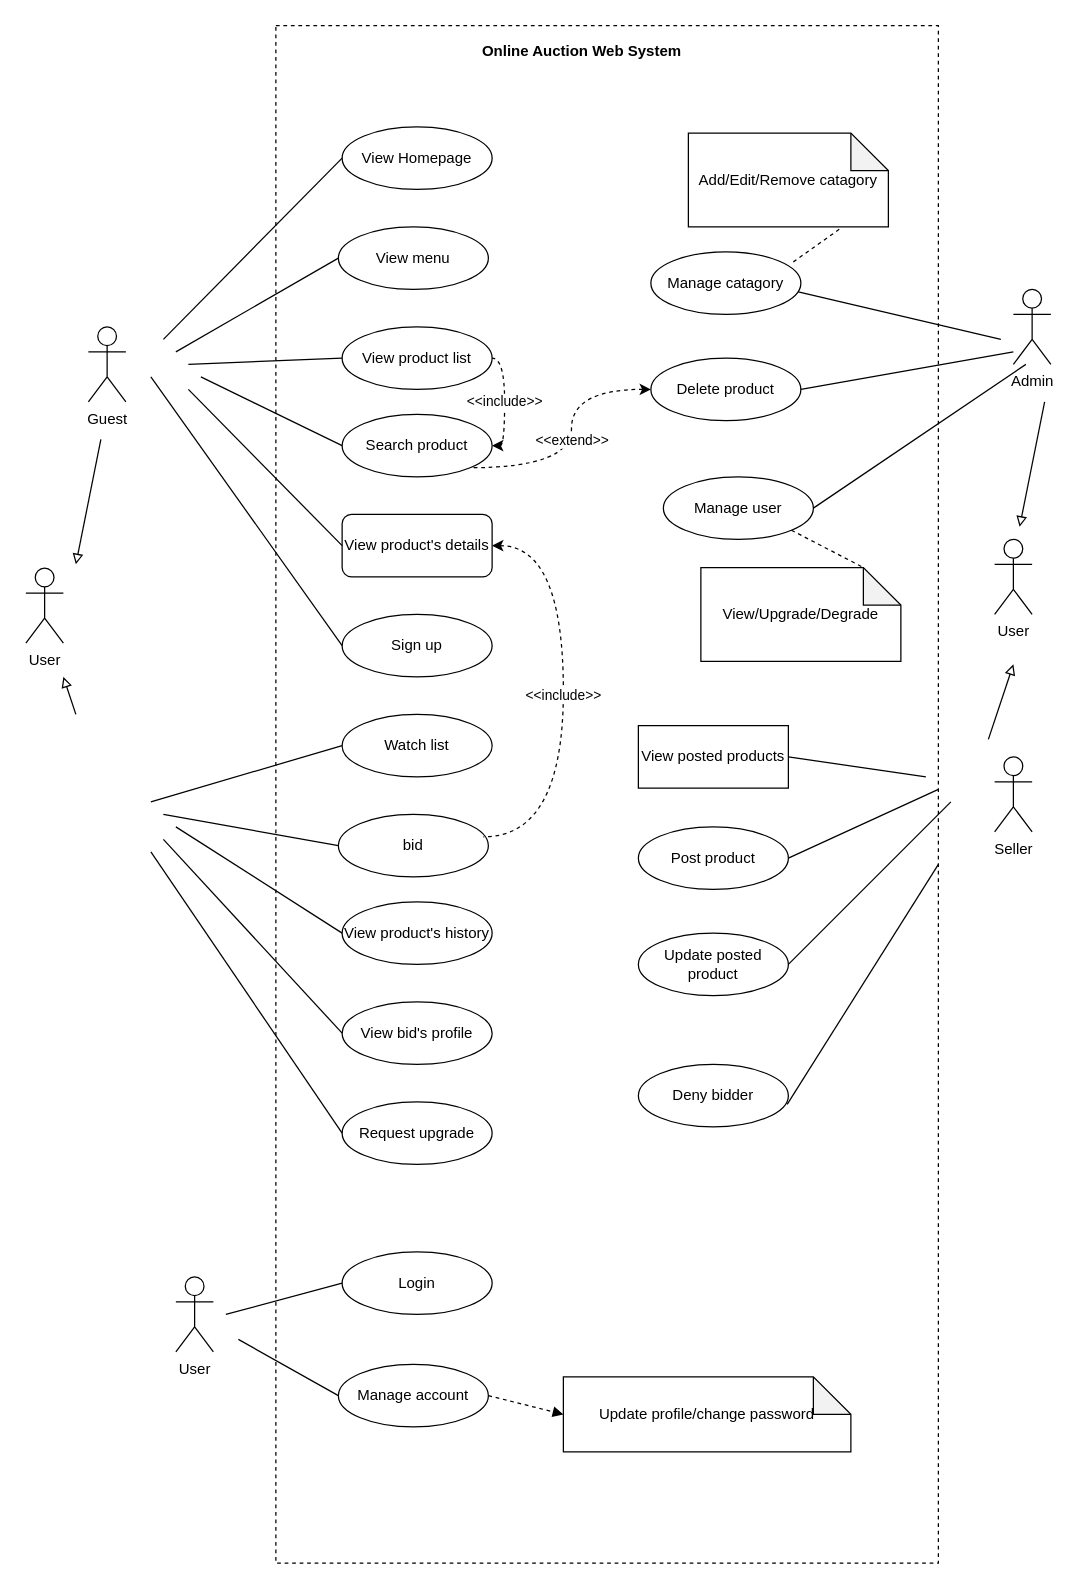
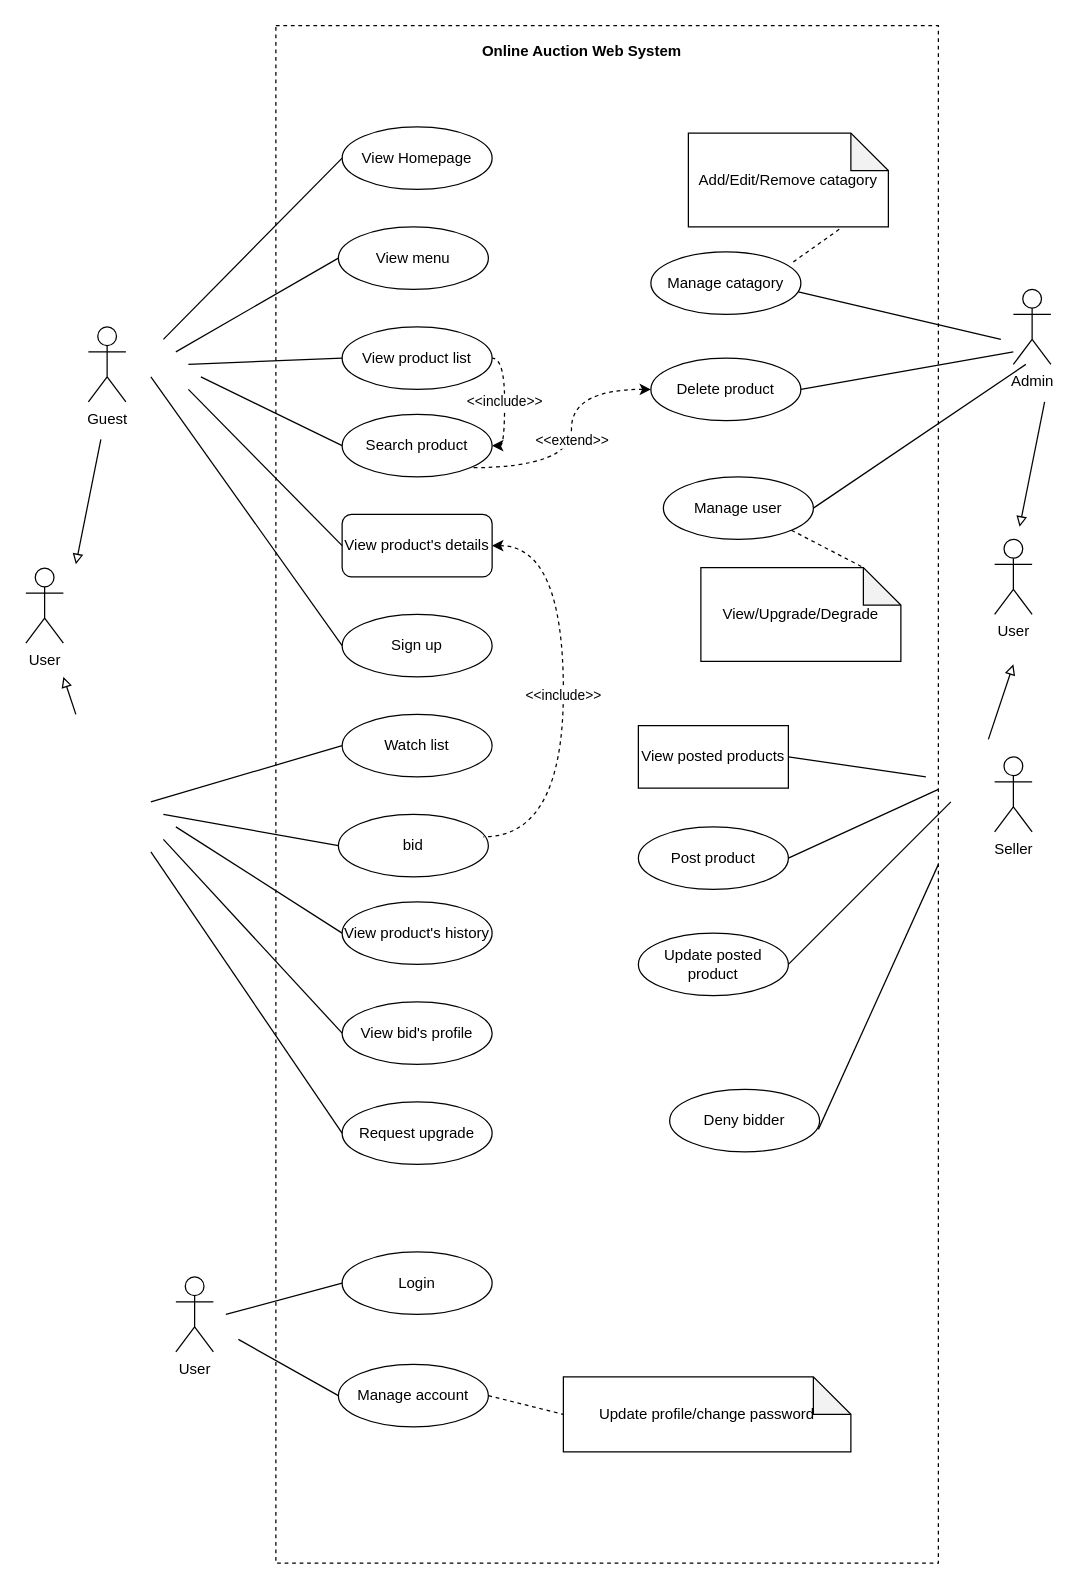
  <mxCell id="0" />
  <mxCell id="1" parent="0" />
  <mxCell id="2" value="Guest&lt;br&gt;" style="shape=umlActor;verticalLabelPosition=bottom;labelBackgroundColor=#ffffff;verticalAlign=top;html=1;outlineConnect=0;" vertex="1" parent="1"><mxGeometry x="70" y="261" width="30" height="60" as="geometry" /></mxCell>
  <mxCell id="3" value="View menu" style="ellipse;whiteSpace=wrap;html=1;" vertex="1" parent="1"><mxGeometry x="270" y="181" width="120" height="50" as="geometry" /></mxCell>
  <mxCell id="4" value="View Homepage" style="ellipse;whiteSpace=wrap;html=1;" vertex="1" parent="1"><mxGeometry x="273" y="101" width="120" height="50" as="geometry" /></mxCell>
  <mxCell id="5" value="View product list" style="ellipse;whiteSpace=wrap;html=1;" vertex="1" parent="1"><mxGeometry x="273" y="261" width="120" height="50" as="geometry" /></mxCell>
  <mxCell id="6" value="Search product" style="ellipse;whiteSpace=wrap;html=1;" vertex="1" parent="1"><mxGeometry x="273" y="331" width="120" height="50" as="geometry" /></mxCell>
  <mxCell id="7" value="View product's details" style="whiteSpace=wrap;html=1;rounded=1;" vertex="1" parent="1"><mxGeometry x="273" y="411" width="120" height="50" as="geometry" /></mxCell>
  <mxCell id="8" value="Sign up" style="ellipse;whiteSpace=wrap;html=1;" vertex="1" parent="1"><mxGeometry x="273" y="491" width="120" height="50" as="geometry" /></mxCell>
  <mxCell id="9" value="Watch list" style="ellipse;whiteSpace=wrap;html=1;" vertex="1" parent="1"><mxGeometry x="273" y="571" width="120" height="50" as="geometry" /></mxCell>
  <mxCell id="10" value="bid&lt;span style=&quot;color: rgba(0 , 0 , 0 , 0) ; font-family: monospace ; font-size: 0px ; white-space: nowrap&quot;&gt;%3CmxGraphModel%3E%3Croot%3E%3CmxCell%20id%3D%220%22%2F%3E%3CmxCell%20id%3D%221%22%20parent%3D%220%22%2F%3E%3CmxCell%20id%3D%222%22%20value%3D%22Watch%20list%22%20style%3D%22ellipse%3BwhiteSpace%3Dwrap%3Bhtml%3D1%3B%22%20vertex%3D%221%22%20parent%3D%221%22%3E%3CmxGeometry%20x%3D%22560%22%20y%3D%2250%22%20width%3D%22120%22%20height%3D%2250%22%20as%3D%22geometry%22%2F%3E%3C%2FmxCell%3E%3C%2Froot%3E%3C%2FmxGraphModel%3E&lt;/span&gt;" style="ellipse;whiteSpace=wrap;html=1;" vertex="1" parent="1"><mxGeometry x="270" y="651" width="120" height="50" as="geometry" /></mxCell>
  <mxCell id="11" value="View product's history" style="ellipse;whiteSpace=wrap;html=1;" vertex="1" parent="1"><mxGeometry x="273" y="721" width="120" height="50" as="geometry" /></mxCell>
  <mxCell id="12" value="View bid's profile" style="ellipse;whiteSpace=wrap;html=1;" vertex="1" parent="1"><mxGeometry x="273" y="801" width="120" height="50" as="geometry" /></mxCell>
  <mxCell id="13" value="Request upgrade" style="ellipse;whiteSpace=wrap;html=1;" vertex="1" parent="1"><mxGeometry x="273" y="881" width="120" height="50" as="geometry" /></mxCell>
  <mxCell id="14" value="" style="endArrow=none;html=1;entryX=0;entryY=0.5;entryDx=0;entryDy=0;" edge="1" parent="1" target="8"><mxGeometry width="50" height="50" relative="1" as="geometry"><mxPoint x="120" y="301" as="sourcePoint" /><mxPoint x="270" y="511" as="targetPoint" /></mxGeometry></mxCell>
  <mxCell id="15" value="View posted products" style="whiteSpace=wrap;html=1;rounded=0;" vertex="1" parent="1"><mxGeometry x="510" y="580" width="120" height="50" as="geometry" /></mxCell>
  <mxCell id="16" value="Post product" style="ellipse;whiteSpace=wrap;html=1;" vertex="1" parent="1"><mxGeometry x="510" y="661" width="120" height="50" as="geometry" /></mxCell>
  <mxCell id="17" value="Update posted product" style="ellipse;whiteSpace=wrap;html=1;" vertex="1" parent="1"><mxGeometry x="510" y="746" width="120" height="50" as="geometry" /></mxCell>
- <mxCell id="18" value="Deny bidder" style="ellipse;whiteSpace=wrap;html=1;" vertex="1" parent="1"><mxGeometry x="510" y="851" width="120" height="50" as="geometry" /></mxCell>
+ <mxCell id="18" value="Deny bidder" style="ellipse;whiteSpace=wrap;html=1;" vertex="1" parent="1"><mxGeometry x="535" y="871" width="120" height="50" as="geometry" /></mxCell>
  <mxCell id="19" value="Seller" style="shape=umlActor;verticalLabelPosition=bottom;labelBackgroundColor=#ffffff;verticalAlign=top;html=1;outlineConnect=0;" vertex="1" parent="1"><mxGeometry x="795" y="605" width="30" height="60" as="geometry" /></mxCell>
  <mxCell id="20" value="" style="endArrow=none;html=1;entryX=1;entryY=0.5;entryDx=0;entryDy=0;" edge="1" parent="1" target="15"><mxGeometry width="50" height="50" relative="1" as="geometry"><mxPoint x="740" y="621" as="sourcePoint" /><mxPoint x="690" y="511" as="targetPoint" /></mxGeometry></mxCell>
  <mxCell id="21" value="Manage catagory" style="ellipse;whiteSpace=wrap;html=1;" vertex="1" parent="1"><mxGeometry x="520" y="201" width="120" height="50" as="geometry" /></mxCell>
  <mxCell id="22" value="Add/Edit/Remove catagory" style="shape=note;whiteSpace=wrap;html=1;backgroundOutline=1;darkOpacity=0.05;" vertex="1" parent="1"><mxGeometry x="550" y="106" width="160" height="75" as="geometry" /></mxCell>
  <mxCell id="23" value="" style="endArrow=none;dashed=1;html=1;exitX=0.95;exitY=0.16;exitDx=0;exitDy=0;exitPerimeter=0;entryX=0.763;entryY=1.013;entryDx=0;entryDy=0;entryPerimeter=0;" edge="1" parent="1" source="21" target="22"><mxGeometry width="50" height="50" relative="1" as="geometry"><mxPoint x="670" y="241" as="sourcePoint" /><mxPoint x="720" y="191" as="targetPoint" /></mxGeometry></mxCell>
  <mxCell id="24" value="Delete product" style="ellipse;whiteSpace=wrap;html=1;" vertex="1" parent="1"><mxGeometry x="520" y="286" width="120" height="50" as="geometry" /></mxCell>
  <mxCell id="25" value="Manage user" style="ellipse;whiteSpace=wrap;html=1;" vertex="1" parent="1"><mxGeometry x="530" y="381" width="120" height="50" as="geometry" /></mxCell>
  <mxCell id="26" value="View/Upgrade/Degrade" style="shape=note;whiteSpace=wrap;html=1;backgroundOutline=1;darkOpacity=0.05;" vertex="1" parent="1"><mxGeometry x="560" y="453.5" width="160" height="75" as="geometry" /></mxCell>
  <mxCell id="27" value="" style="endArrow=none;dashed=1;html=1;exitX=1;exitY=1;exitDx=0;exitDy=0;entryX=0;entryY=0;entryDx=130;entryDy=0;entryPerimeter=0;" edge="1" parent="1" source="25" target="26"><mxGeometry width="50" height="50" relative="1" as="geometry"><mxPoint x="700" y="371" as="sourcePoint" /><mxPoint x="750" y="321" as="targetPoint" /></mxGeometry></mxCell>
  <mxCell id="28" value="Admin" style="shape=umlActor;verticalLabelPosition=bottom;labelBackgroundColor=#ffffff;verticalAlign=top;html=1;outlineConnect=0;" vertex="1" parent="1"><mxGeometry x="810" y="231" width="30" height="60" as="geometry" /></mxCell>
  <mxCell id="29" value="User" style="shape=umlActor;verticalLabelPosition=bottom;labelBackgroundColor=#ffffff;verticalAlign=top;html=1;outlineConnect=0;" vertex="1" parent="1"><mxGeometry x="20" y="454" width="30" height="60" as="geometry" /></mxCell>
  <mxCell id="30" value="" style="endArrow=none;html=1;startArrow=block;startFill=0;" edge="1" parent="1"><mxGeometry width="50" height="50" relative="1" as="geometry"><mxPoint x="60" y="451" as="sourcePoint" /><mxPoint x="80" y="351" as="targetPoint" /></mxGeometry></mxCell>
  <mxCell id="31" value="" style="endArrow=none;html=1;startArrow=block;startFill=0;" edge="1" parent="1"><mxGeometry width="50" height="50" relative="1" as="geometry"><mxPoint x="50" y="541" as="sourcePoint" /><mxPoint x="60" y="571" as="targetPoint" /></mxGeometry></mxCell>
  <mxCell id="32" value="User" style="shape=umlActor;verticalLabelPosition=bottom;labelBackgroundColor=#ffffff;verticalAlign=top;html=1;outlineConnect=0;" vertex="1" parent="1"><mxGeometry x="795" y="431" width="30" height="60" as="geometry" /></mxCell>
  <mxCell id="33" value="" style="endArrow=none;html=1;startArrow=block;startFill=0;" edge="1" parent="1"><mxGeometry width="50" height="50" relative="1" as="geometry"><mxPoint x="815" y="421" as="sourcePoint" /><mxPoint x="835" y="321" as="targetPoint" /></mxGeometry></mxCell>
  <mxCell id="34" value="" style="endArrow=none;html=1;startArrow=block;startFill=0;" edge="1" parent="1"><mxGeometry width="50" height="50" relative="1" as="geometry"><mxPoint x="810" y="531" as="sourcePoint" /><mxPoint x="790" y="591" as="targetPoint" /></mxGeometry></mxCell>
  <mxCell id="35" value="User" style="shape=umlActor;verticalLabelPosition=bottom;labelBackgroundColor=#ffffff;verticalAlign=top;html=1;outlineConnect=0;" vertex="1" parent="1"><mxGeometry x="140" y="1021" width="30" height="60" as="geometry" /></mxCell>
  <mxCell id="36" value="Login" style="ellipse;whiteSpace=wrap;html=1;" vertex="1" parent="1"><mxGeometry x="273" y="1001" width="120" height="50" as="geometry" /></mxCell>
  <mxCell id="37" value="" style="endArrow=none;html=1;entryX=0;entryY=0.5;entryDx=0;entryDy=0;" edge="1" parent="1" target="36"><mxGeometry width="50" height="50" relative="1" as="geometry"><mxPoint x="180" y="1051" as="sourcePoint" /><mxPoint x="260" y="1021" as="targetPoint" /></mxGeometry></mxCell>
  <mxCell id="38" value="Manage account" style="ellipse;whiteSpace=wrap;html=1;" vertex="1" parent="1"><mxGeometry x="270" y="1091" width="120" height="50" as="geometry" /></mxCell>
  <mxCell id="39" value="Update profile/change password" style="shape=note;whiteSpace=wrap;html=1;backgroundOutline=1;darkOpacity=0.05;" vertex="1" parent="1"><mxGeometry x="450" y="1101" width="230" height="60" as="geometry" /></mxCell>
- <mxCell id="40" value="" style="endArrow=block;dashed=1;html=1;exitX=1;exitY=0.5;exitDx=0;exitDy=0;entryX=0;entryY=0.5;entryDx=0;entryDy=0;entryPerimeter=0;" edge="1" parent="1" source="38" target="39"><mxGeometry width="50" height="50" relative="1" as="geometry"><mxPoint x="420" y="1151" as="sourcePoint" /><mxPoint x="470" y="1101" as="targetPoint" /></mxGeometry></mxCell>
+ <mxCell id="40" value="" style="endArrow=none;dashed=1;html=1;exitX=1;exitY=0.5;exitDx=0;exitDy=0;entryX=0;entryY=0.5;entryDx=0;entryDy=0;entryPerimeter=0;" edge="1" parent="1" source="38" target="39"><mxGeometry width="50" height="50" relative="1" as="geometry"><mxPoint x="420" y="1151" as="sourcePoint" /><mxPoint x="470" y="1101" as="targetPoint" /></mxGeometry></mxCell>
  <mxCell id="41" value="" style="endArrow=none;html=1;entryX=0;entryY=0.5;entryDx=0;entryDy=0;" edge="1" parent="1" target="4"><mxGeometry width="50" height="50" relative="1" as="geometry"><mxPoint x="130" y="271" as="sourcePoint" /><mxPoint x="260" y="131" as="targetPoint" /></mxGeometry></mxCell>
  <mxCell id="42" value="" style="endArrow=none;html=1;entryX=0;entryY=0.5;entryDx=0;entryDy=0;" edge="1" parent="1" target="3"><mxGeometry width="50" height="50" relative="1" as="geometry"><mxPoint x="140" y="281" as="sourcePoint" /><mxPoint x="270" y="141" as="targetPoint" /></mxGeometry></mxCell>
  <mxCell id="43" value="" style="endArrow=none;html=1;entryX=0;entryY=0.5;entryDx=0;entryDy=0;" edge="1" parent="1" target="5"><mxGeometry width="50" height="50" relative="1" as="geometry"><mxPoint x="150" y="291" as="sourcePoint" /><mxPoint x="260" y="301" as="targetPoint" /></mxGeometry></mxCell>
  <mxCell id="44" value="" style="endArrow=none;html=1;entryX=0;entryY=0.5;entryDx=0;entryDy=0;" edge="1" parent="1" target="6"><mxGeometry width="50" height="50" relative="1" as="geometry"><mxPoint x="160" y="301" as="sourcePoint" /><mxPoint x="260" y="351" as="targetPoint" /></mxGeometry></mxCell>
  <mxCell id="45" value="" style="endArrow=none;html=1;entryX=0;entryY=0.5;entryDx=0;entryDy=0;" edge="1" parent="1" target="7"><mxGeometry width="50" height="50" relative="1" as="geometry"><mxPoint x="150" y="311" as="sourcePoint" /><mxPoint x="260" y="431" as="targetPoint" /></mxGeometry></mxCell>
  <mxCell id="46" value="" style="endArrow=none;html=1;entryX=0.983;entryY=0.64;entryDx=0;entryDy=0;entryPerimeter=0;" edge="1" parent="1" target="21"><mxGeometry width="50" height="50" relative="1" as="geometry"><mxPoint x="800" y="271" as="sourcePoint" /><mxPoint x="280" y="371" as="targetPoint" /></mxGeometry></mxCell>
  <mxCell id="47" value="" style="endArrow=none;html=1;entryX=1;entryY=0.5;entryDx=0;entryDy=0;" edge="1" parent="1" target="24"><mxGeometry width="50" height="50" relative="1" as="geometry"><mxPoint x="810" y="281" as="sourcePoint" /><mxPoint x="647.96" y="243" as="targetPoint" /></mxGeometry></mxCell>
  <mxCell id="48" value="" style="endArrow=none;html=1;entryX=1;entryY=0.5;entryDx=0;entryDy=0;" edge="1" parent="1" target="25"><mxGeometry width="50" height="50" relative="1" as="geometry"><mxPoint x="820" y="291" as="sourcePoint" /><mxPoint x="650" y="321" as="targetPoint" /></mxGeometry></mxCell>
  <mxCell id="49" value="" style="endArrow=none;html=1;entryX=0;entryY=0.5;entryDx=0;entryDy=0;" edge="1" parent="1" target="9"><mxGeometry width="50" height="50" relative="1" as="geometry"><mxPoint x="120" y="641" as="sourcePoint" /><mxPoint x="230" y="591" as="targetPoint" /></mxGeometry></mxCell>
  <mxCell id="50" value="" style="endArrow=none;html=1;entryX=0;entryY=0.5;entryDx=0;entryDy=0;" edge="1" parent="1" target="10"><mxGeometry width="50" height="50" relative="1" as="geometry"><mxPoint x="130" y="651" as="sourcePoint" /><mxPoint x="283" y="606" as="targetPoint" /></mxGeometry></mxCell>
  <mxCell id="51" value="" style="endArrow=none;html=1;entryX=0;entryY=0.5;entryDx=0;entryDy=0;" edge="1" parent="1" target="11"><mxGeometry width="50" height="50" relative="1" as="geometry"><mxPoint x="140" y="661" as="sourcePoint" /><mxPoint x="280" y="686" as="targetPoint" /></mxGeometry></mxCell>
  <mxCell id="52" value="" style="endArrow=none;html=1;entryX=0;entryY=0.5;entryDx=0;entryDy=0;" edge="1" parent="1" target="12"><mxGeometry width="50" height="50" relative="1" as="geometry"><mxPoint x="130" y="671" as="sourcePoint" /><mxPoint x="283" y="756" as="targetPoint" /></mxGeometry></mxCell>
  <mxCell id="53" value="" style="endArrow=none;html=1;entryX=0;entryY=0.5;entryDx=0;entryDy=0;" edge="1" parent="1" target="13"><mxGeometry width="50" height="50" relative="1" as="geometry"><mxPoint x="120" y="681" as="sourcePoint" /><mxPoint x="283" y="836" as="targetPoint" /></mxGeometry></mxCell>
  <mxCell id="54" value="" style="endArrow=none;html=1;entryX=1;entryY=0.5;entryDx=0;entryDy=0;" edge="1" parent="1" target="16"><mxGeometry width="50" height="50" relative="1" as="geometry"><mxPoint x="750" y="631" as="sourcePoint" /><mxPoint x="640" y="615" as="targetPoint" /></mxGeometry></mxCell>
  <mxCell id="55" value="" style="endArrow=none;html=1;entryX=1;entryY=0.5;entryDx=0;entryDy=0;" edge="1" parent="1" target="17"><mxGeometry width="50" height="50" relative="1" as="geometry"><mxPoint x="760" y="641" as="sourcePoint" /><mxPoint x="640" y="696" as="targetPoint" /></mxGeometry></mxCell>
  <mxCell id="56" value="" style="endArrow=none;html=1;entryX=0.992;entryY=0.64;entryDx=0;entryDy=0;entryPerimeter=0;" edge="1" parent="1" target="18"><mxGeometry width="50" height="50" relative="1" as="geometry"><mxPoint x="750" y="691" as="sourcePoint" /><mxPoint x="640" y="781" as="targetPoint" /></mxGeometry></mxCell>
  <mxCell id="57" value="" style="endArrow=none;html=1;entryX=0;entryY=0.5;entryDx=0;entryDy=0;" edge="1" parent="1" target="38"><mxGeometry width="50" height="50" relative="1" as="geometry"><mxPoint x="190" y="1071" as="sourcePoint" /><mxPoint x="283" y="1036" as="targetPoint" /></mxGeometry></mxCell>
  <mxCell id="58" value="" style="rounded=0;whiteSpace=wrap;html=1;fillColor=none;dashed=1;" vertex="1" parent="1"><mxGeometry x="220" y="20" width="530" height="1230" as="geometry" /></mxCell>
  <mxCell id="59" value="&lt;b&gt;Online Auction Web System&lt;/b&gt;" style="text;html=1;strokeColor=none;fillColor=none;align=center;verticalAlign=middle;whiteSpace=wrap;rounded=0;" vertex="1" parent="1"><mxGeometry x="350" y="31" width="230" height="20" as="geometry" /></mxCell>
  <mxCell id="60" value="&amp;lt;&amp;lt;include&amp;gt;&amp;gt;" style="endArrow=none;dashed=1;html=1;edgeStyle=orthogonalEdgeStyle;curved=1;startArrow=classic;startFill=1;entryX=1;entryY=0.5;entryDx=0;entryDy=0;exitX=1;exitY=0.5;exitDx=0;exitDy=0;" edge="1" parent="1" source="6" target="5"><mxGeometry width="50" height="50" relative="1" as="geometry"><mxPoint x="460" y="321" as="sourcePoint" /><mxPoint x="403" y="296" as="targetPoint" /></mxGeometry></mxCell>
  <mxCell id="61" value="&amp;lt;&amp;lt;include&amp;gt;&amp;gt;" style="endArrow=none;dashed=1;html=1;edgeStyle=orthogonalEdgeStyle;curved=1;startArrow=classic;startFill=1;exitX=1;exitY=0.5;exitDx=0;exitDy=0;entryX=0.967;entryY=0.36;entryDx=0;entryDy=0;entryPerimeter=0;" edge="1" parent="1" source="7" target="10"><mxGeometry width="50" height="50" relative="1" as="geometry"><mxPoint x="403" y="366" as="sourcePoint" /><mxPoint x="430" y="451" as="targetPoint" /><Array as="points"><mxPoint x="450" y="436" /><mxPoint x="450" y="669" /></Array></mxGeometry></mxCell>
  <mxCell id="62" value="&amp;lt;&amp;lt;extend&amp;gt;&amp;gt;" style="endArrow=none;dashed=1;html=1;edgeStyle=orthogonalEdgeStyle;curved=1;startArrow=classic;startFill=1;exitX=0;exitY=0.5;exitDx=0;exitDy=0;entryX=1;entryY=1;entryDx=0;entryDy=0;" edge="1" parent="1" source="24" target="6"><mxGeometry width="50" height="50" relative="1" as="geometry"><mxPoint x="403" y="366" as="sourcePoint" /><mxPoint x="470" y="411" as="targetPoint" /></mxGeometry></mxCell>
